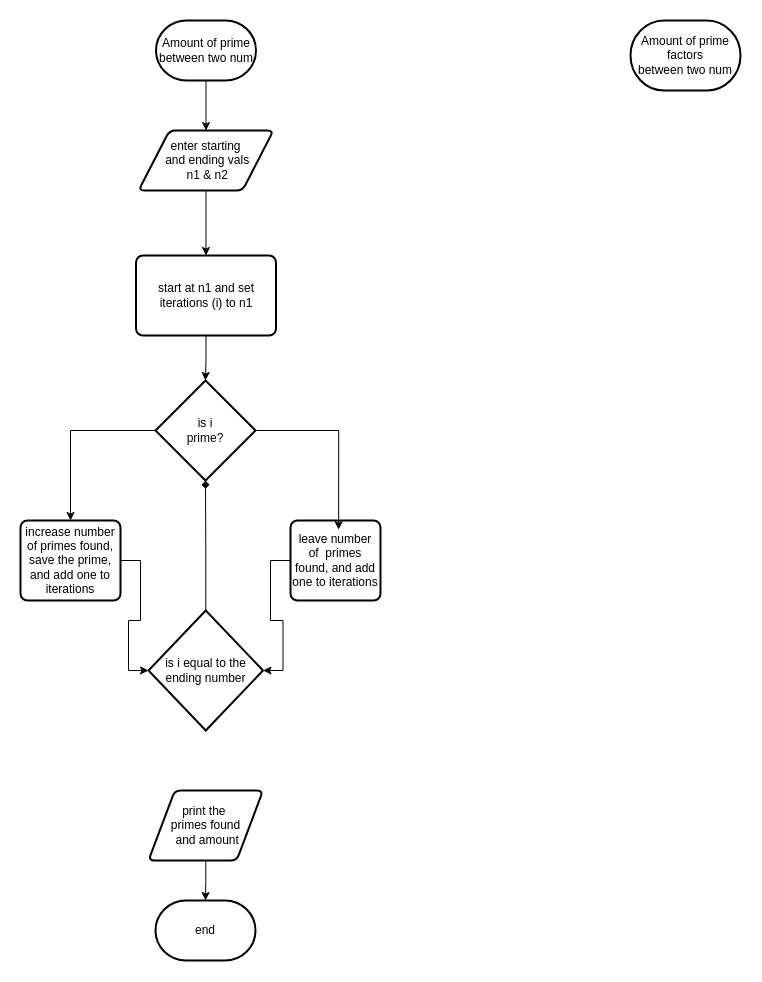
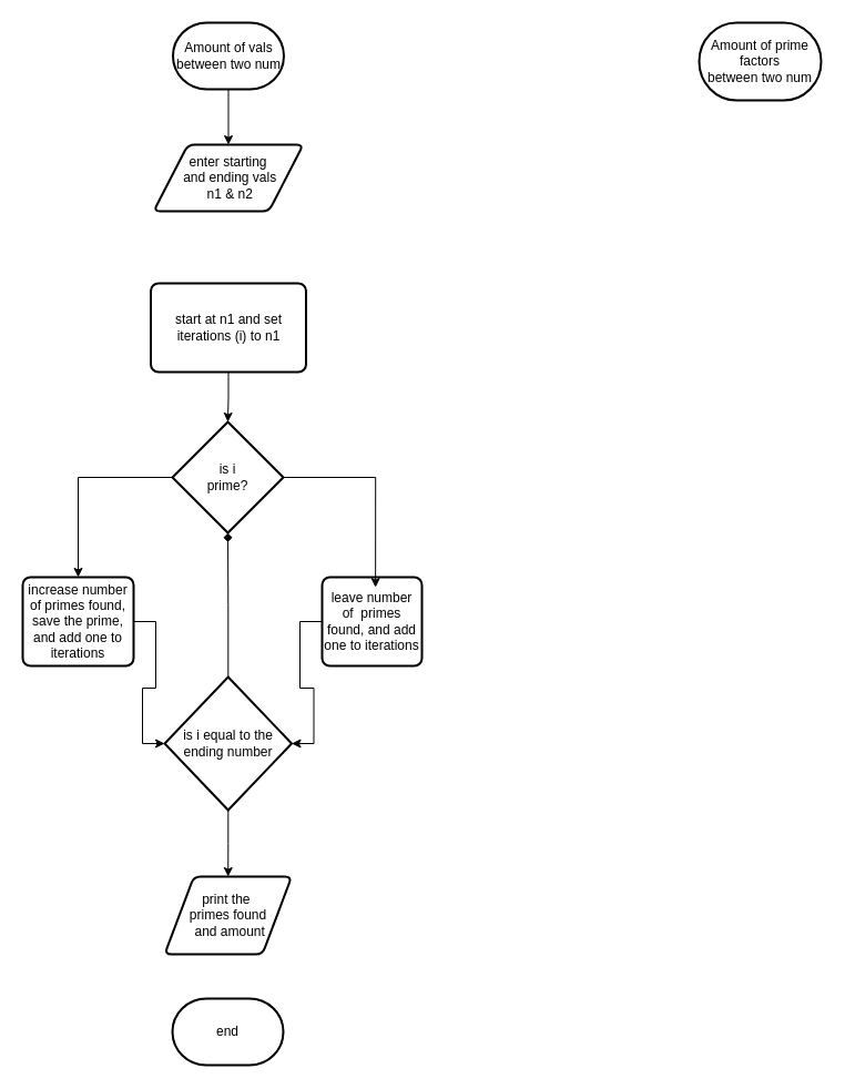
  <mxCell id="0" />
  <mxCell id="1" parent="0" />
  <mxCell id="2" style="edgeStyle=orthogonalEdgeStyle;rounded=0;orthogonalLoop=1;jettySize=auto;html=1;entryX=0.5;entryY=0;entryDx=0;entryDy=0;" edge="1" parent="1" source="3" target="5"><mxGeometry relative="1" as="geometry" /></mxCell>
- <mxCell id="3" value="&lt;div&gt;Amount of prime&lt;/div&gt;&lt;div&gt;between two num&lt;/div&gt;" style="strokeWidth=2;html=1;shape=mxgraph.flowchart.terminator;whiteSpace=wrap;" vertex="1" parent="1"><mxGeometry x="155.5" y="20" width="100" height="60" as="geometry" /></mxCell>
- <mxCell id="4" style="edgeStyle=orthogonalEdgeStyle;rounded=0;orthogonalLoop=1;jettySize=auto;html=1;" edge="1" parent="1" source="5" target="6"><mxGeometry relative="1" as="geometry" /></mxCell>
+ <mxCell id="3" value="&lt;div&gt;Amount of vals&lt;/div&gt;&lt;div&gt;between two num&lt;/div&gt;" style="strokeWidth=2;html=1;shape=mxgraph.flowchart.terminator;whiteSpace=wrap;" vertex="1" parent="1"><mxGeometry x="155.5" y="20" width="100" height="60" as="geometry" /></mxCell>
  <mxCell id="5" value="&lt;div&gt;enter starting&lt;/div&gt;&lt;div&gt;&amp;nbsp;and ending vals&lt;/div&gt;&amp;nbsp;n1 &amp;amp; n2" style="shape=parallelogram;html=1;strokeWidth=2;perimeter=parallelogramPerimeter;whiteSpace=wrap;rounded=1;arcSize=12;size=0.23;" vertex="1" parent="1"><mxGeometry x="138" y="130" width="135" height="60" as="geometry" /></mxCell>
  <mxCell id="6" value="start at n1 and set iterations (i) to n1" style="rounded=1;whiteSpace=wrap;html=1;absoluteArcSize=1;arcSize=14;strokeWidth=2;" vertex="1" parent="1"><mxGeometry x="135.5" y="255" width="140" height="80" as="geometry" /></mxCell>
  <mxCell id="7" style="edgeStyle=orthogonalEdgeStyle;rounded=0;orthogonalLoop=1;jettySize=auto;html=1;entryX=0.5;entryY=0;entryDx=0;entryDy=0;" edge="1" parent="1" source="8" target="9"><mxGeometry relative="1" as="geometry" /></mxCell>
  <mxCell id="8" value="&lt;div&gt;is i &lt;br&gt;&lt;/div&gt;&lt;div&gt;prime?&lt;/div&gt;" style="strokeWidth=2;html=1;shape=mxgraph.flowchart.decision;whiteSpace=wrap;" vertex="1" parent="1"><mxGeometry x="155" y="380" width="100" height="100" as="geometry" /></mxCell>
  <mxCell id="9" value="increase number of primes found, save the prime, and add one to iterations" style="rounded=1;whiteSpace=wrap;html=1;absoluteArcSize=1;arcSize=14;strokeWidth=2;" vertex="1" parent="1"><mxGeometry x="20" y="520" width="100" height="80" as="geometry" /></mxCell>
  <mxCell id="10" value="leave number of&amp;nbsp; primes found, and add one to iterations" style="rounded=1;whiteSpace=wrap;html=1;absoluteArcSize=1;arcSize=14;strokeWidth=2;" vertex="1" parent="1"><mxGeometry x="290" y="520" width="90" height="80" as="geometry" /></mxCell>
  <mxCell id="11" style="edgeStyle=orthogonalEdgeStyle;rounded=0;orthogonalLoop=1;jettySize=auto;html=1;entryX=0.5;entryY=0;entryDx=0;entryDy=0;entryPerimeter=0;" edge="1" parent="1" source="6" target="8"><mxGeometry relative="1" as="geometry" /></mxCell>
+ <mxCell id="12" style="edgeStyle=orthogonalEdgeStyle;rounded=0;orthogonalLoop=1;jettySize=auto;html=1;entryX=0.5;entryY=0;entryDx=0;entryDy=0;" edge="1" parent="1" source="13" target="19"><mxGeometry relative="1" as="geometry" /></mxCell>
  <mxCell id="13" value="is i equal to the ending number" style="strokeWidth=2;html=1;shape=mxgraph.flowchart.decision;whiteSpace=wrap;" vertex="1" parent="1"><mxGeometry x="148" y="610" width="114.5" height="120" as="geometry" /></mxCell>
  <mxCell id="14" style="edgeStyle=orthogonalEdgeStyle;rounded=0;orthogonalLoop=1;jettySize=auto;html=1;entryX=0.535;entryY=0.115;entryDx=0;entryDy=0;entryPerimeter=0;" edge="1" parent="1" source="8" target="10"><mxGeometry relative="1" as="geometry" /></mxCell>
  <mxCell id="15" style="edgeStyle=orthogonalEdgeStyle;rounded=0;orthogonalLoop=1;jettySize=auto;html=1;entryX=0;entryY=0.5;entryDx=0;entryDy=0;entryPerimeter=0;" edge="1" parent="1" source="9" target="13"><mxGeometry relative="1" as="geometry" /></mxCell>
  <mxCell id="16" style="edgeStyle=orthogonalEdgeStyle;rounded=0;orthogonalLoop=1;jettySize=auto;html=1;entryX=1;entryY=0.5;entryDx=0;entryDy=0;entryPerimeter=0;" edge="1" parent="1" source="10" target="13"><mxGeometry relative="1" as="geometry" /></mxCell>
  <mxCell id="17" style="edgeStyle=orthogonalEdgeStyle;rounded=0;orthogonalLoop=1;jettySize=auto;html=1;entryX=0.5;entryY=1;entryDx=0;entryDy=0;entryPerimeter=0;endArrow=diamond;" edge="1" parent="1" source="13" target="8"><mxGeometry relative="1" as="geometry" /></mxCell>
- <mxCell id="18" style="edgeStyle=orthogonalEdgeStyle;rounded=0;orthogonalLoop=1;jettySize=auto;html=1;" edge="1" parent="1" source="19" target="20"><mxGeometry relative="1" as="geometry" /></mxCell>
  <mxCell id="19" value="&lt;div&gt;print the&amp;nbsp;&lt;/div&gt;&lt;div&gt;primes found&lt;/div&gt;&amp;nbsp;and amount" style="shape=parallelogram;html=1;strokeWidth=2;perimeter=parallelogramPerimeter;whiteSpace=wrap;rounded=1;arcSize=12;size=0.23;" vertex="1" parent="1"><mxGeometry x="148" y="790" width="114.5" height="70" as="geometry" /></mxCell>
  <mxCell id="20" value="end" style="strokeWidth=2;html=1;shape=mxgraph.flowchart.terminator;whiteSpace=wrap;" vertex="1" parent="1"><mxGeometry x="155" y="900" width="100" height="60" as="geometry" /></mxCell>
  <mxCell id="21" value="&lt;div&gt;Amount of prime factors&lt;/div&gt;&lt;div&gt;between two num&lt;/div&gt;" style="strokeWidth=2;html=1;shape=mxgraph.flowchart.terminator;whiteSpace=wrap;" vertex="1" parent="1"><mxGeometry x="630" y="20" width="110" height="70" as="geometry" /></mxCell>
